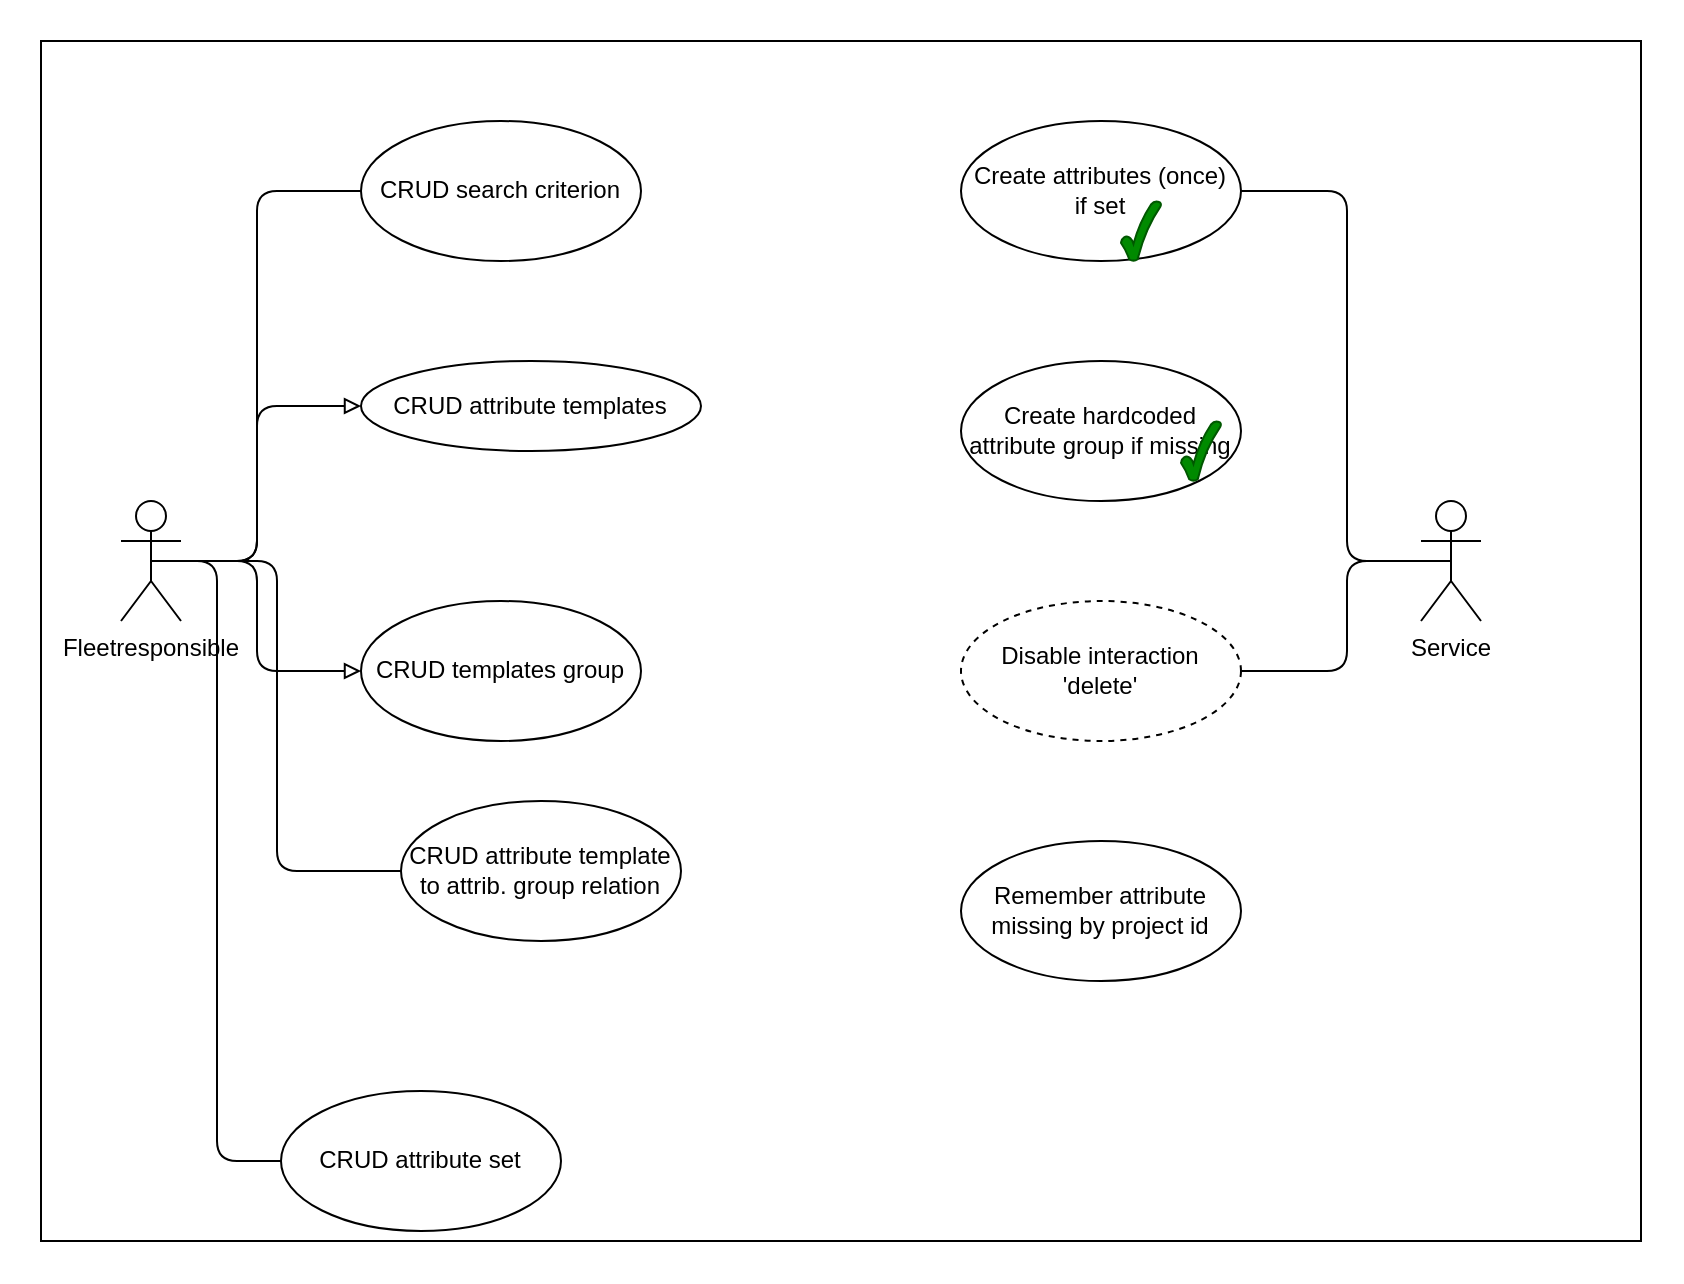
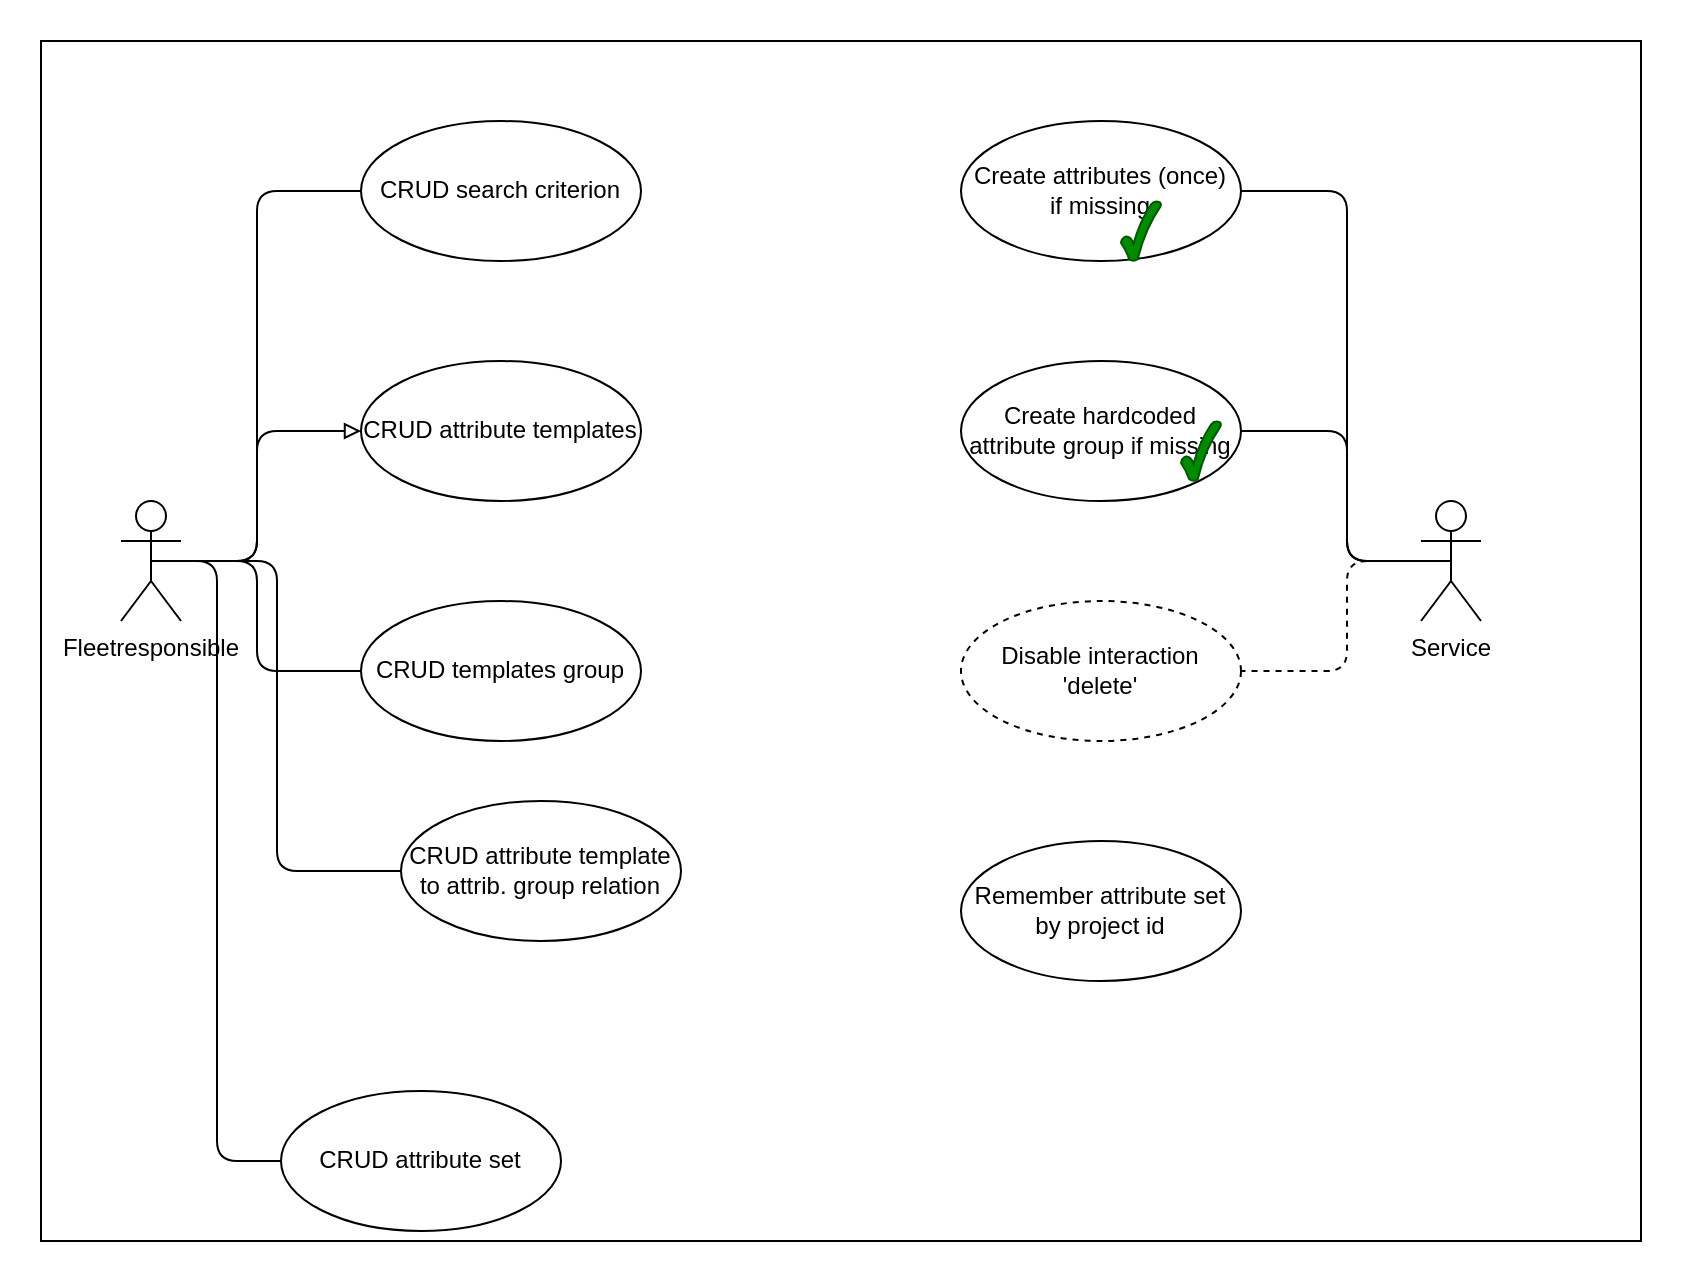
  <mxCell id="0" />
  <mxCell id="1" parent="0" />
  <mxCell id="2" value="" style="verticalLabelPosition=bottom;verticalAlign=top;html=1;shape=mxgraph.basic.rect;fillColor2=none;strokeWidth=1;size=20;indent=5;" vertex="1" parent="1"><mxGeometry width="800" height="600" as="geometry" x="20" y="20" /></mxCell>
  <mxCell id="3" style="edgeStyle=elbowEdgeStyle;html=1;exitX=0.5;exitY=0.5;exitDx=0;exitDy=0;exitPerimeter=0;entryX=0;entryY=0.5;entryDx=0;entryDy=0;endArrow=none;endFill=0;" edge="1" parent="1" source="8" target="10"><mxGeometry relative="1" as="geometry" /></mxCell>
  <mxCell id="4" style="edgeStyle=elbowEdgeStyle;html=1;exitX=0.5;exitY=0.5;exitDx=0;exitDy=0;exitPerimeter=0;entryX=0;entryY=0.5;entryDx=0;entryDy=0;endArrow=block;endFill=0;" edge="1" parent="1" source="8" target="9"><mxGeometry relative="1" as="geometry" /></mxCell>
- <mxCell id="5" style="edgeStyle=elbowEdgeStyle;html=1;exitX=0.5;exitY=0.5;exitDx=0;exitDy=0;exitPerimeter=0;entryX=0;entryY=0.5;entryDx=0;entryDy=0;endArrow=block;endFill=0;" edge="1" parent="1" source="8" target="11"><mxGeometry relative="1" as="geometry" /></mxCell>
+ <mxCell id="5" style="edgeStyle=elbowEdgeStyle;html=1;exitX=0.5;exitY=0.5;exitDx=0;exitDy=0;exitPerimeter=0;entryX=0;entryY=0.5;entryDx=0;entryDy=0;endArrow=none;endFill=0;" edge="1" parent="1" source="8" target="11"><mxGeometry relative="1" as="geometry" /></mxCell>
  <mxCell id="6" style="edgeStyle=elbowEdgeStyle;html=1;exitX=0.5;exitY=0.5;exitDx=0;exitDy=0;exitPerimeter=0;entryX=0;entryY=0.5;entryDx=0;entryDy=0;endArrow=none;endFill=0;" edge="1" parent="1" source="8" target="12"><mxGeometry relative="1" as="geometry" /></mxCell>
  <mxCell id="7" style="edgeStyle=elbowEdgeStyle;html=1;exitX=0.5;exitY=0.5;exitDx=0;exitDy=0;exitPerimeter=0;entryX=0;entryY=0.5;entryDx=0;entryDy=0;endArrow=none;endFill=0;" edge="1" parent="1" source="8" target="23"><mxGeometry relative="1" as="geometry" /></mxCell>
  <mxCell id="8" value="Fleetresponsible" style="shape=umlActor;verticalLabelPosition=bottom;verticalAlign=top;html=1;" vertex="1" parent="1"><mxGeometry x="60" y="250" width="30" height="60" as="geometry" /></mxCell>
- <mxCell id="9" value="CRUD attribute templates" style="ellipse;whiteSpace=wrap;html=1;" vertex="1" parent="1"><mxGeometry x="180" y="180" width="170" height="45" as="geometry" /></mxCell>
+ <mxCell id="9" value="CRUD attribute templates" style="ellipse;whiteSpace=wrap;html=1;" vertex="1" parent="1"><mxGeometry x="180" y="180" width="140" height="70" as="geometry" /></mxCell>
  <mxCell id="10" value="CRUD search criterion" style="ellipse;whiteSpace=wrap;html=1;" vertex="1" parent="1"><mxGeometry x="180" y="60" width="140" height="70" as="geometry" /></mxCell>
  <mxCell id="11" value="CRUD templates group" style="ellipse;whiteSpace=wrap;html=1;" vertex="1" parent="1"><mxGeometry x="180" y="300" width="140" height="70" as="geometry" /></mxCell>
  <mxCell id="12" value="CRUD attribute template to attrib. group relation" style="ellipse;whiteSpace=wrap;html=1;" vertex="1" parent="1"><mxGeometry x="200" y="400" width="140" height="70" as="geometry" /></mxCell>
  <mxCell id="13" style="edgeStyle=elbowEdgeStyle;html=1;exitX=0.5;exitY=0.5;exitDx=0;exitDy=0;exitPerimeter=0;entryX=1;entryY=0.5;entryDx=0;entryDy=0;endArrow=none;endFill=0;" edge="1" parent="1" source="17" target="18"><mxGeometry relative="1" as="geometry" /></mxCell>
+ <mxCell id="14" style="edgeStyle=elbowEdgeStyle;html=1;exitX=0.5;exitY=0.5;exitDx=0;exitDy=0;exitPerimeter=0;entryX=1;entryY=0.5;entryDx=0;entryDy=0;endArrow=none;endFill=0;" edge="1" parent="1" source="17" target="19"><mxGeometry relative="1" as="geometry" /></mxCell>
  <mxCell id="15" style="edgeStyle=elbowEdgeStyle;html=1;exitX=0.5;exitY=0.5;exitDx=0;exitDy=0;exitPerimeter=0;endArrow=none;endFill=0;" edge="1" parent="1" source="17" target="2"><mxGeometry relative="1" as="geometry" /></mxCell>
- <mxCell id="16" style="edgeStyle=elbowEdgeStyle;html=1;exitX=0.5;exitY=0.5;exitDx=0;exitDy=0;exitPerimeter=0;entryX=1;entryY=0.5;entryDx=0;entryDy=0;endArrow=none;endFill=0;" edge="1" parent="1" source="17" target="22"><mxGeometry relative="1" as="geometry" /></mxCell>
+ <mxCell id="16" style="edgeStyle=elbowEdgeStyle;html=1;exitX=0.5;exitY=0.5;exitDx=0;exitDy=0;exitPerimeter=0;entryX=1;entryY=0.5;entryDx=0;entryDy=0;endArrow=none;endFill=0;dashed=1;" edge="1" parent="1" source="17" target="22"><mxGeometry relative="1" as="geometry" /></mxCell>
  <mxCell id="17" value="Service" style="shape=umlActor;verticalLabelPosition=bottom;verticalAlign=top;html=1;" vertex="1" parent="1"><mxGeometry x="710" y="250" width="30" height="60" as="geometry" /></mxCell>
- <mxCell id="18" value="Create attributes (once)&lt;br&gt;if set" style="ellipse;whiteSpace=wrap;html=1;" vertex="1" parent="1"><mxGeometry x="480" y="60" width="140" height="70" as="geometry" /></mxCell>
+ <mxCell id="18" value="Create attributes (once)&lt;br&gt;if missing" style="ellipse;whiteSpace=wrap;html=1;" vertex="1" parent="1"><mxGeometry x="480" y="60" width="140" height="70" as="geometry" /></mxCell>
  <mxCell id="19" value="Create hardcoded attribute group if missing" style="ellipse;whiteSpace=wrap;html=1;" vertex="1" parent="1"><mxGeometry x="480" y="180" width="140" height="70" as="geometry" /></mxCell>
  <mxCell id="20" value="" style="verticalLabelPosition=bottom;verticalAlign=top;html=1;shape=mxgraph.basic.tick;fillColor=#008a00;fontColor=#ffffff;strokeColor=#005700;" vertex="1" parent="1"><mxGeometry x="590" y="210" width="20" height="30" as="geometry" /></mxCell>
  <mxCell id="21" value="" style="verticalLabelPosition=bottom;verticalAlign=top;html=1;shape=mxgraph.basic.tick;fillColor=#008a00;fontColor=#ffffff;strokeColor=#005700;" vertex="1" parent="1"><mxGeometry x="560" y="100" width="20" height="30" as="geometry" /></mxCell>
  <mxCell id="22" value="Disable interaction 'delete'" style="ellipse;whiteSpace=wrap;html=1;dashed=1;" vertex="1" parent="1"><mxGeometry x="480" y="300" width="140" height="70" as="geometry" /></mxCell>
  <mxCell id="23" value="CRUD attribute set" style="ellipse;whiteSpace=wrap;html=1;" vertex="1" parent="1"><mxGeometry x="140" y="545" width="140" height="70" as="geometry" /></mxCell>
- <mxCell id="24" value="Remember attribute missing by project id" style="ellipse;whiteSpace=wrap;html=1;" vertex="1" parent="1"><mxGeometry x="480" y="420" width="140" height="70" as="geometry" /></mxCell>
+ <mxCell id="24" value="Remember attribute set by project id" style="ellipse;whiteSpace=wrap;html=1;" vertex="1" parent="1"><mxGeometry x="480" y="420" width="140" height="70" as="geometry" /></mxCell>
